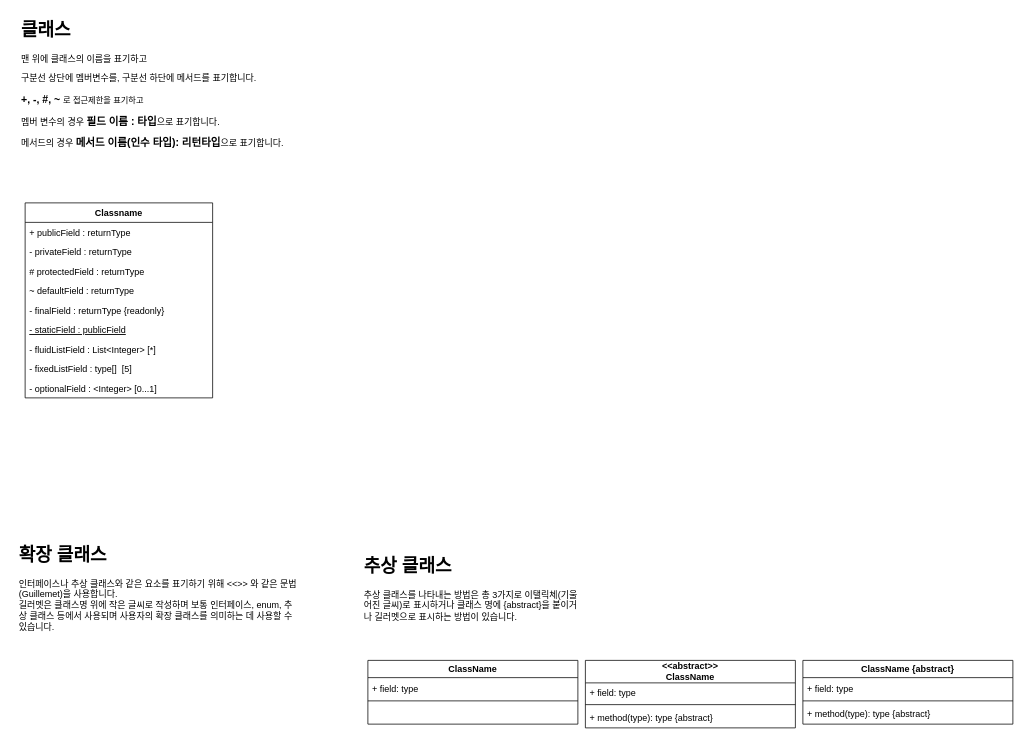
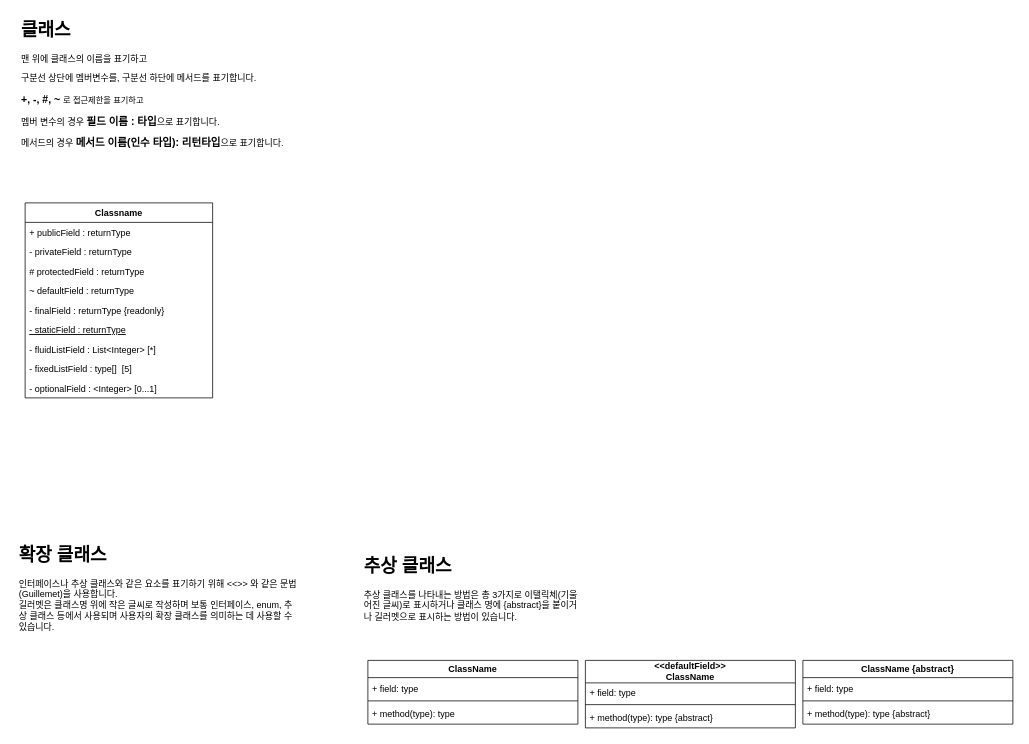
  <mxCell id="0" />
  <mxCell id="1" parent="0" />
  <mxCell id="2" value="Classname" style="swimlane;fontStyle=1;align=center;verticalAlign=top;childLayout=stackLayout;horizontal=1;startSize=26;horizontalStack=0;resizeParent=1;resizeLast=0;collapsible=1;marginBottom=0;rounded=0;shadow=0;strokeWidth=1;" vertex="1" parent="1"><mxGeometry x="33" y="270" width="250" height="260" as="geometry"><mxRectangle x="230" y="140" width="160" height="26" as="alternateBounds" /></mxGeometry></mxCell>
  <mxCell id="3" value="+ publicField : returnType" style="text;align=left;verticalAlign=top;spacingLeft=4;spacingRight=4;overflow=hidden;rotatable=0;points=[[0,0.5],[1,0.5]];portConstraint=eastwest;" vertex="1" parent="2"><mxGeometry y="26" width="250" height="26" as="geometry" /></mxCell>
  <mxCell id="4" value="- privateField : returnType" style="text;align=left;verticalAlign=top;spacingLeft=4;spacingRight=4;overflow=hidden;rotatable=0;points=[[0,0.5],[1,0.5]];portConstraint=eastwest;" vertex="1" parent="2"><mxGeometry y="52" width="250" height="26" as="geometry" /></mxCell>
  <mxCell id="5" value="# protectedField : returnType" style="text;align=left;verticalAlign=top;spacingLeft=4;spacingRight=4;overflow=hidden;rotatable=0;points=[[0,0.5],[1,0.5]];portConstraint=eastwest;" vertex="1" parent="2"><mxGeometry y="78" width="250" height="26" as="geometry" /></mxCell>
  <mxCell id="6" value="~ defaultField : returnType" style="text;align=left;verticalAlign=top;spacingLeft=4;spacingRight=4;overflow=hidden;rotatable=0;points=[[0,0.5],[1,0.5]];portConstraint=eastwest;" vertex="1" parent="2"><mxGeometry y="104" width="250" height="26" as="geometry" /></mxCell>
  <mxCell id="7" value="- finalField : returnType {readonly}" style="text;align=left;verticalAlign=top;spacingLeft=4;spacingRight=4;overflow=hidden;rotatable=0;points=[[0,0.5],[1,0.5]];portConstraint=eastwest;" vertex="1" parent="2"><mxGeometry y="130" width="250" height="26" as="geometry" /></mxCell>
- <mxCell id="8" value="- staticField : publicField" style="text;align=left;verticalAlign=top;spacingLeft=4;spacingRight=4;overflow=hidden;rotatable=0;points=[[0,0.5],[1,0.5]];portConstraint=eastwest;fontStyle=4" vertex="1" parent="2"><mxGeometry y="156" width="250" height="26" as="geometry" /></mxCell>
+ <mxCell id="8" value="- staticField : returnType" style="text;align=left;verticalAlign=top;spacingLeft=4;spacingRight=4;overflow=hidden;rotatable=0;points=[[0,0.5],[1,0.5]];portConstraint=eastwest;fontStyle=4" vertex="1" parent="2"><mxGeometry y="156" width="250" height="26" as="geometry" /></mxCell>
  <mxCell id="9" value="- fluidListField : List&lt;Integer&gt; [*]" style="text;align=left;verticalAlign=top;spacingLeft=4;spacingRight=4;overflow=hidden;rotatable=0;points=[[0,0.5],[1,0.5]];portConstraint=eastwest;" vertex="1" parent="2"><mxGeometry y="182" width="250" height="26" as="geometry" /></mxCell>
  <mxCell id="10" value="- fixedListField : type[]  [5]" style="text;align=left;verticalAlign=top;spacingLeft=4;spacingRight=4;overflow=hidden;rotatable=0;points=[[0,0.5],[1,0.5]];portConstraint=eastwest;" vertex="1" parent="2"><mxGeometry y="208" width="250" height="26" as="geometry" /></mxCell>
  <mxCell id="11" value="- optionalField : &lt;Integer&gt; [0...1]" style="text;align=left;verticalAlign=top;spacingLeft=4;spacingRight=4;overflow=hidden;rotatable=0;points=[[0,0.5],[1,0.5]];portConstraint=eastwest;" vertex="1" parent="2"><mxGeometry y="234" width="250" height="26" as="geometry" /></mxCell>
  <mxCell id="12" value="&lt;h1&gt;확장 클래스&lt;/h1&gt;&lt;p&gt;인터페이스나 추상 클래스와 같은 요소를 표기하기 위해 &amp;lt;&amp;lt;&amp;gt;&amp;gt; 와 같은 문법 (Guillemet)을 사용합니다.&lt;br&gt;길러멧은 클래스명 위에 작은 글씨로 작성하며 보통 인터페이스, enum, 추상 클래스 등에서 사용되며 사용자의 확장 클래스를 의미하는 데 사용할 수 있습니다.&lt;/p&gt;" style="text;html=1;strokeColor=none;fillColor=none;spacing=5;spacingTop=-20;whiteSpace=wrap;overflow=hidden;rounded=0;" vertex="1" parent="1"><mxGeometry x="20" y="720" width="380" height="150" as="geometry" /></mxCell>
  <mxCell id="13" value="&lt;h1&gt;추상 클래스&lt;/h1&gt;&lt;p&gt;추상 클래스를 나타내는 방법은 총 3가지로 이탤릭체(기울어진 글씨)로 표시하거나 클래스 명에 {abstract}을 붙이거나 길러멧으로 표시하는 방법이 있습니다.&lt;br&gt;&lt;/p&gt;" style="text;html=1;strokeColor=none;fillColor=none;spacing=5;spacingTop=-20;whiteSpace=wrap;overflow=hidden;rounded=0;" vertex="1" parent="1"><mxGeometry x="480" y="735" width="300" height="120" as="geometry" /></mxCell>
  <mxCell id="14" value="ClassName" style="swimlane;whiteSpace=wrap;html=1;" vertex="1" parent="1"><mxGeometry x="490" y="880" width="280" height="85" as="geometry" /></mxCell>
  <mxCell id="15" value="+ field: type" style="text;align=left;verticalAlign=top;spacingLeft=4;spacingRight=4;overflow=hidden;rotatable=0;points=[[0,0.5],[1,0.5]];portConstraint=eastwest;" vertex="1" parent="14"><mxGeometry y="25" width="270" height="26" as="geometry" /></mxCell>
  <mxCell id="16" value="" style="line;html=1;strokeWidth=1;align=left;verticalAlign=middle;spacingTop=-1;spacingLeft=3;spacingRight=3;rotatable=0;labelPosition=right;points=[];portConstraint=eastwest;" vertex="1" parent="14"><mxGeometry y="50" width="280" height="8" as="geometry" /></mxCell>
+ <mxCell id="17" value="+ method(type): type" style="text;align=left;verticalAlign=top;spacingLeft=4;spacingRight=4;overflow=hidden;rotatable=0;points=[[0,0.5],[1,0.5]];portConstraint=eastwest;" vertex="1" parent="14"><mxGeometry y="58" width="280" height="26" as="geometry" /></mxCell>
  <mxCell id="18" value="ClassName {abstract}" style="swimlane;whiteSpace=wrap;html=1;" vertex="1" parent="1"><mxGeometry x="1070" y="880" width="280" height="85" as="geometry" /></mxCell>
  <mxCell id="19" value="+ field: type" style="text;align=left;verticalAlign=top;spacingLeft=4;spacingRight=4;overflow=hidden;rotatable=0;points=[[0,0.5],[1,0.5]];portConstraint=eastwest;" vertex="1" parent="18"><mxGeometry y="25" width="270" height="26" as="geometry" /></mxCell>
  <mxCell id="20" value="" style="line;html=1;strokeWidth=1;align=left;verticalAlign=middle;spacingTop=-1;spacingLeft=3;spacingRight=3;rotatable=0;labelPosition=right;points=[];portConstraint=eastwest;" vertex="1" parent="18"><mxGeometry y="50" width="280" height="8" as="geometry" /></mxCell>
  <mxCell id="21" value="+ method(type): type {abstract}" style="text;align=left;verticalAlign=top;spacingLeft=4;spacingRight=4;overflow=hidden;rotatable=0;points=[[0,0.5],[1,0.5]];portConstraint=eastwest;" vertex="1" parent="18"><mxGeometry y="58" width="280" height="26" as="geometry" /></mxCell>
- <mxCell id="22" value="&amp;lt;&amp;lt;abstract&amp;gt;&amp;gt;&lt;br&gt;ClassName" style="swimlane;whiteSpace=wrap;html=1;startSize=30;" vertex="1" parent="1"><mxGeometry x="780" y="880" width="280" height="90" as="geometry" /></mxCell>
+ <mxCell id="22" value="&amp;lt;&amp;lt;defaultField&amp;gt;&amp;gt;&lt;br&gt;ClassName" style="swimlane;whiteSpace=wrap;html=1;startSize=30;" vertex="1" parent="1"><mxGeometry x="780" y="880" width="280" height="90" as="geometry" /></mxCell>
  <mxCell id="23" value="+ field: type" style="text;align=left;verticalAlign=top;spacingLeft=4;spacingRight=4;overflow=hidden;rotatable=0;points=[[0,0.5],[1,0.5]];portConstraint=eastwest;" vertex="1" parent="22"><mxGeometry y="30" width="270" height="26" as="geometry" /></mxCell>
  <mxCell id="24" value="" style="line;html=1;strokeWidth=1;align=left;verticalAlign=middle;spacingTop=-1;spacingLeft=3;spacingRight=3;rotatable=0;labelPosition=right;points=[];portConstraint=eastwest;" vertex="1" parent="22"><mxGeometry y="55" width="280" height="8" as="geometry" /></mxCell>
  <mxCell id="25" value="+ method(type): type {abstract}" style="text;align=left;verticalAlign=top;spacingLeft=4;spacingRight=4;overflow=hidden;rotatable=0;points=[[0,0.5],[1,0.5]];portConstraint=eastwest;" vertex="1" parent="22"><mxGeometry y="63" width="280" height="26" as="geometry" /></mxCell>
  <mxCell id="26" value="&lt;h1&gt;클래스&lt;/h1&gt;&lt;p&gt;&lt;span style=&quot;background-color: initial;&quot;&gt;맨 위에 클래스의 이름을 표기하고&lt;/span&gt;&lt;br&gt;&lt;/p&gt;&lt;p&gt;구분선 상단에 멤버변수를, 구분선 하단에 메서드를 표기합니다.&lt;/p&gt;&lt;p style=&quot;&quot;&gt;&lt;font style=&quot;font-size: 14px;&quot;&gt;&lt;b&gt;+, -, #, ~ &lt;/b&gt;&lt;/font&gt;&lt;span style=&quot;font-size: 11px;&quot;&gt;로 접근제한을 표기하고&lt;/span&gt;&lt;br&gt;&lt;/p&gt;&lt;p&gt;멤버 변수의 경우 &lt;b&gt;&lt;font style=&quot;font-size: 14px;&quot;&gt;필드 이름 : 타입&lt;/font&gt;&lt;/b&gt;으로 표기합니다.&lt;br&gt;&lt;/p&gt;&lt;p&gt;메서드의 경우 &lt;b&gt;&lt;font style=&quot;font-size: 14px;&quot;&gt;메서드 이름(인수 타입): 리턴타입&lt;/font&gt;&lt;/b&gt;으로 표기합니다.&lt;/p&gt;" style="text;html=1;strokeColor=none;fillColor=none;spacing=5;spacingTop=-20;whiteSpace=wrap;overflow=hidden;rounded=0;" vertex="1" parent="1"><mxGeometry x="23" y="20" width="850" height="210" as="geometry" /></mxCell>
